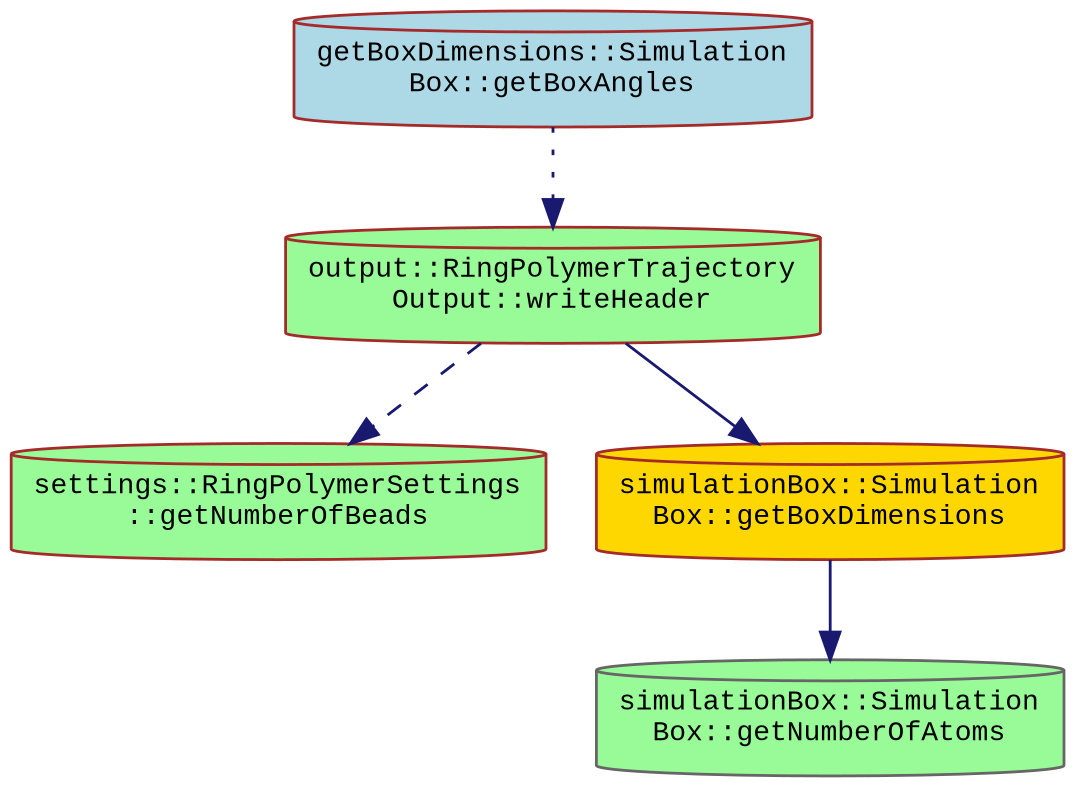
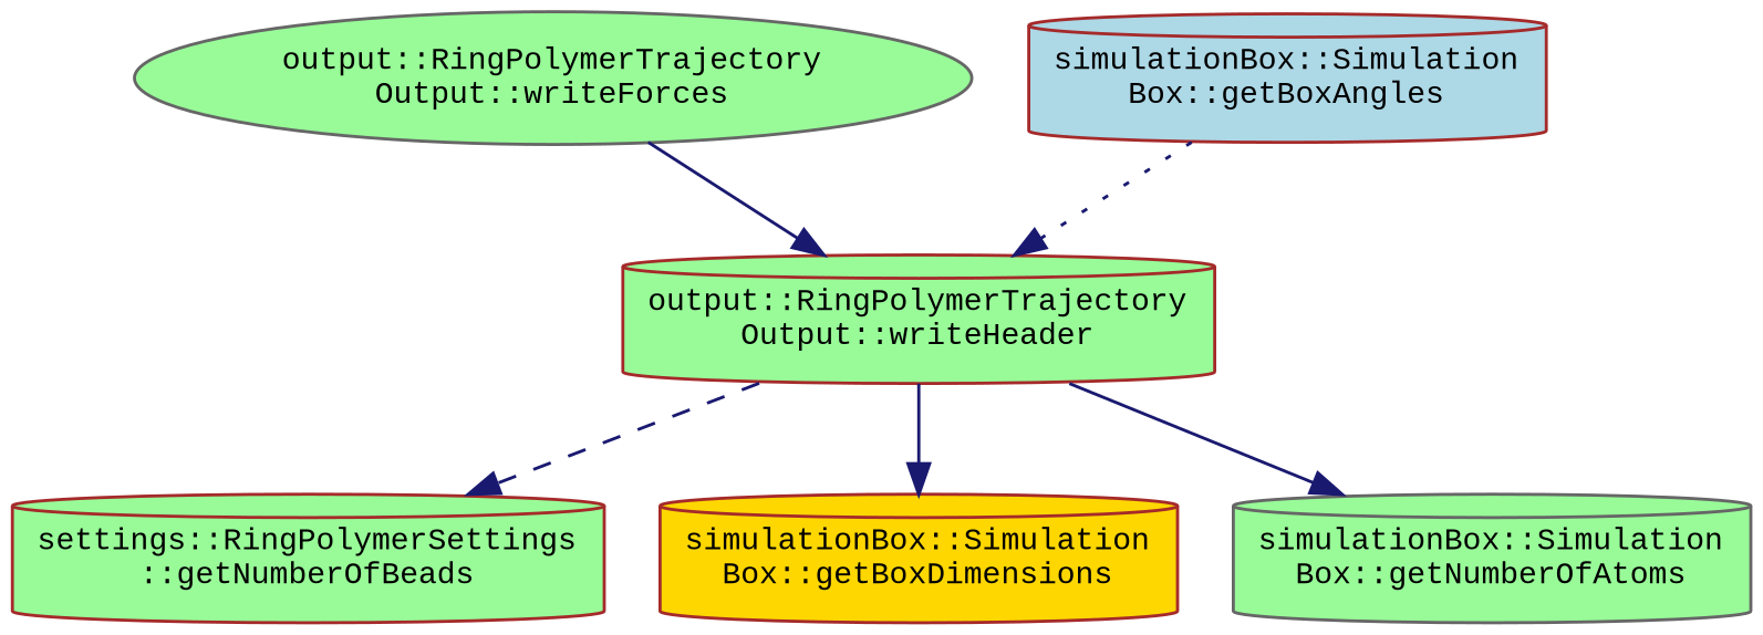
  digraph {
    fontname="Liberation Mono"
    rankdir=TB
    node [color=brown fillcolor=palegreen fontname="Liberation Mono" fontsize=10 shape=cylinder style=filled]
    edge [color=midnightblue fontname="Liberation Mono" fontsize=10 labelfontname=Helvetica labelfontsize=10 style=solid]
+   n1 [color=gray40 fontcolor=black height=0.2 label="output::RingPolymerTrajectory\lOutput::writeForces" shape=ellipse width=0.4]
    n2 [height=0.2 label="output::RingPolymerTrajectory\lOutput::writeHeader" width=0.4]
    n3 [height=0.2 label="settings::RingPolymerSettings\l::getNumberOfBeads" width=0.4]
    n4 [fillcolor=gold height=0.2 label="simulationBox::Simulation\lBox::getBoxDimensions" width=0.4]
    n5 [color=gray40 height=0.2 label="simulationBox::Simulation\lBox::getNumberOfAtoms" width=0.4]
-   n6 [fillcolor=lightblue height=0.2 label="getBoxDimensions::Simulation\lBox::getBoxAngles" width=0.4]
+   n6 [fillcolor=lightblue height=0.2 label="simulationBox::Simulation\lBox::getBoxAngles" width=0.4]
+   n1 -> n2
    n2 -> n3 [style=dashed]
    n2 -> n4
-   n4 -> n5
+   n2 -> n5
    n6 -> n2 [style=dotted]
  }
